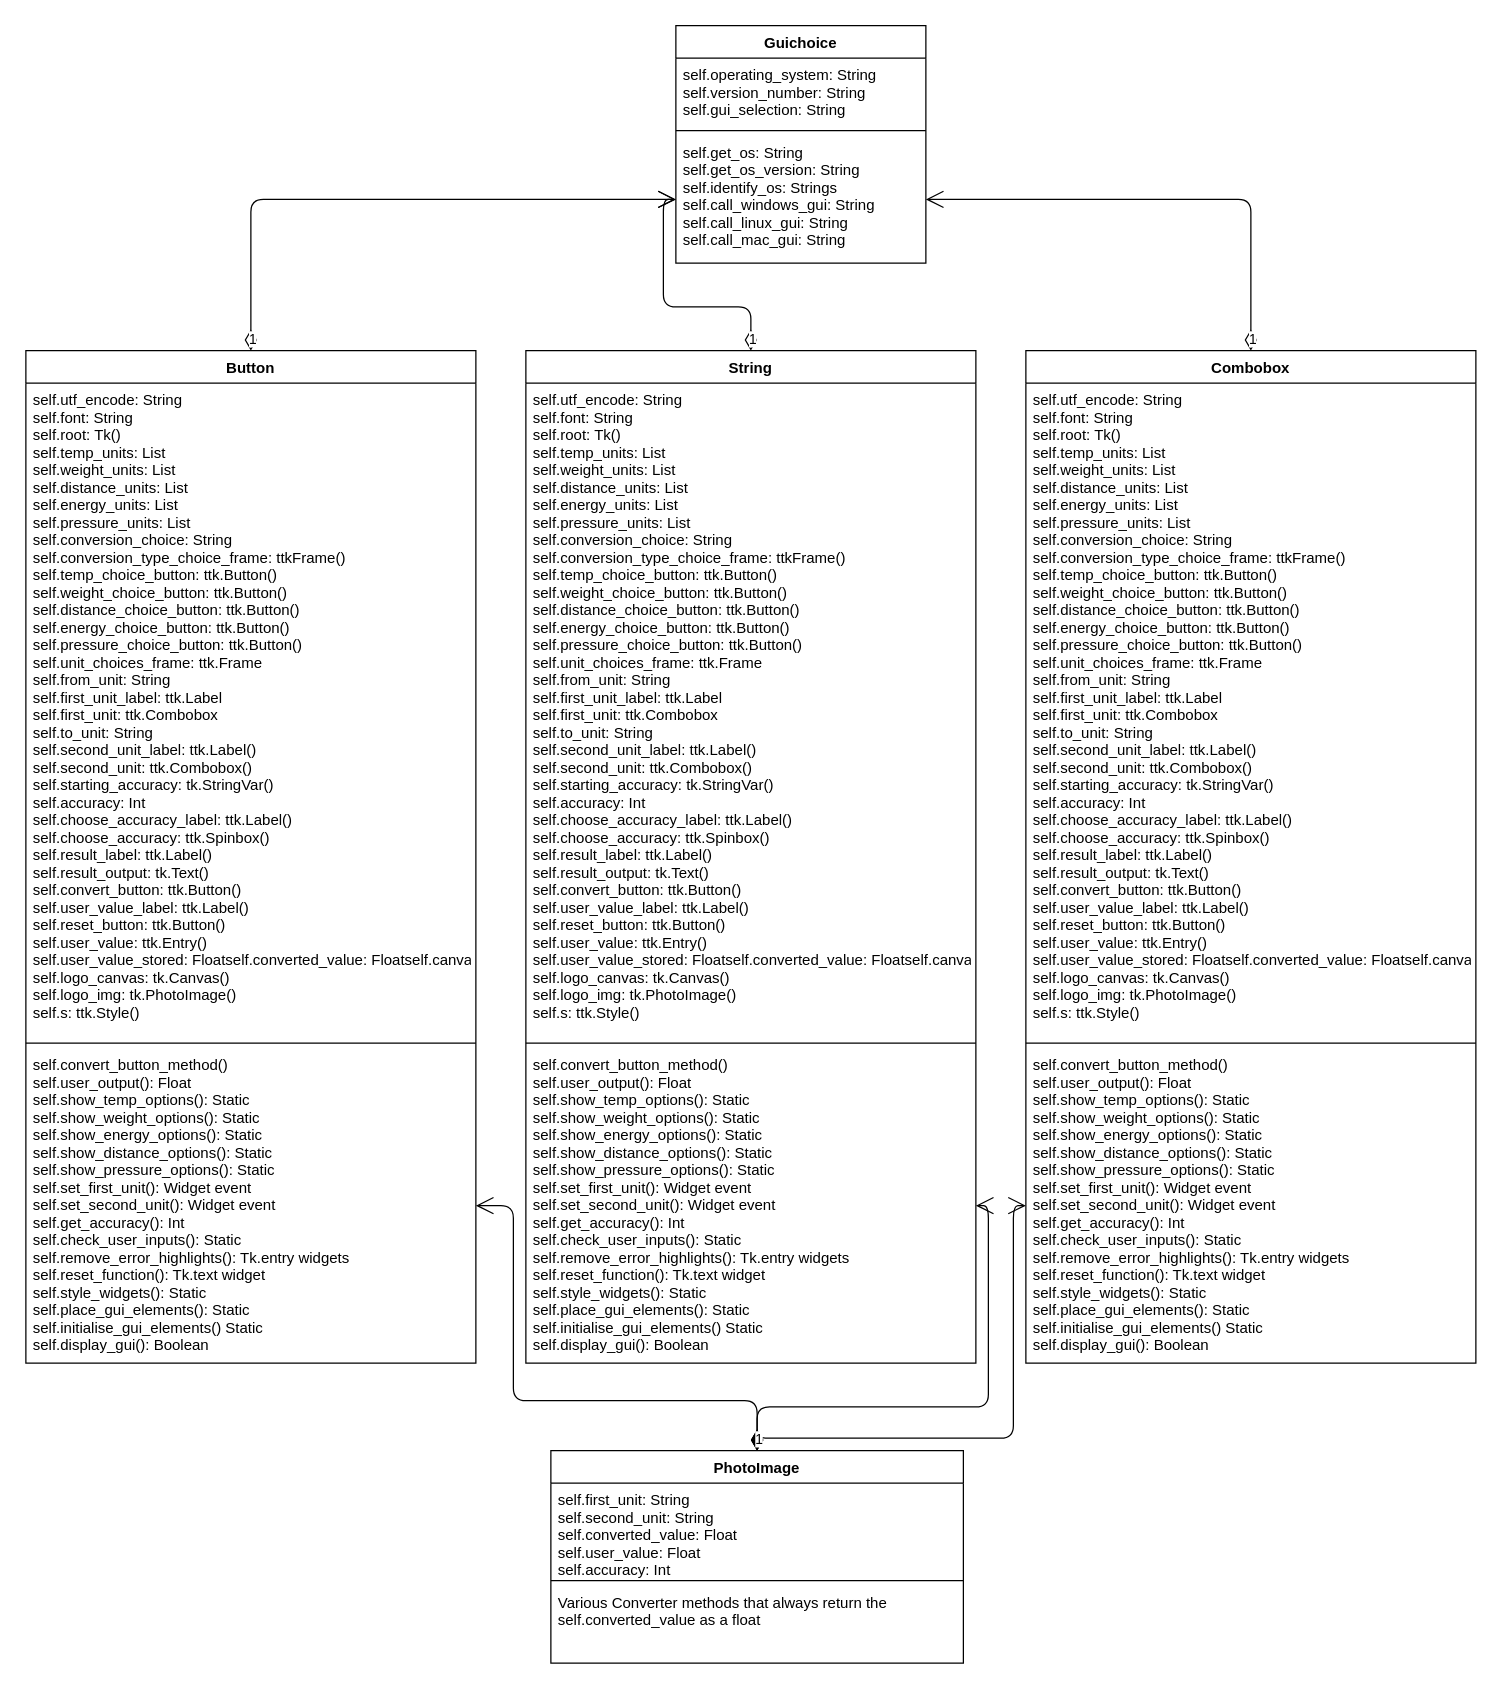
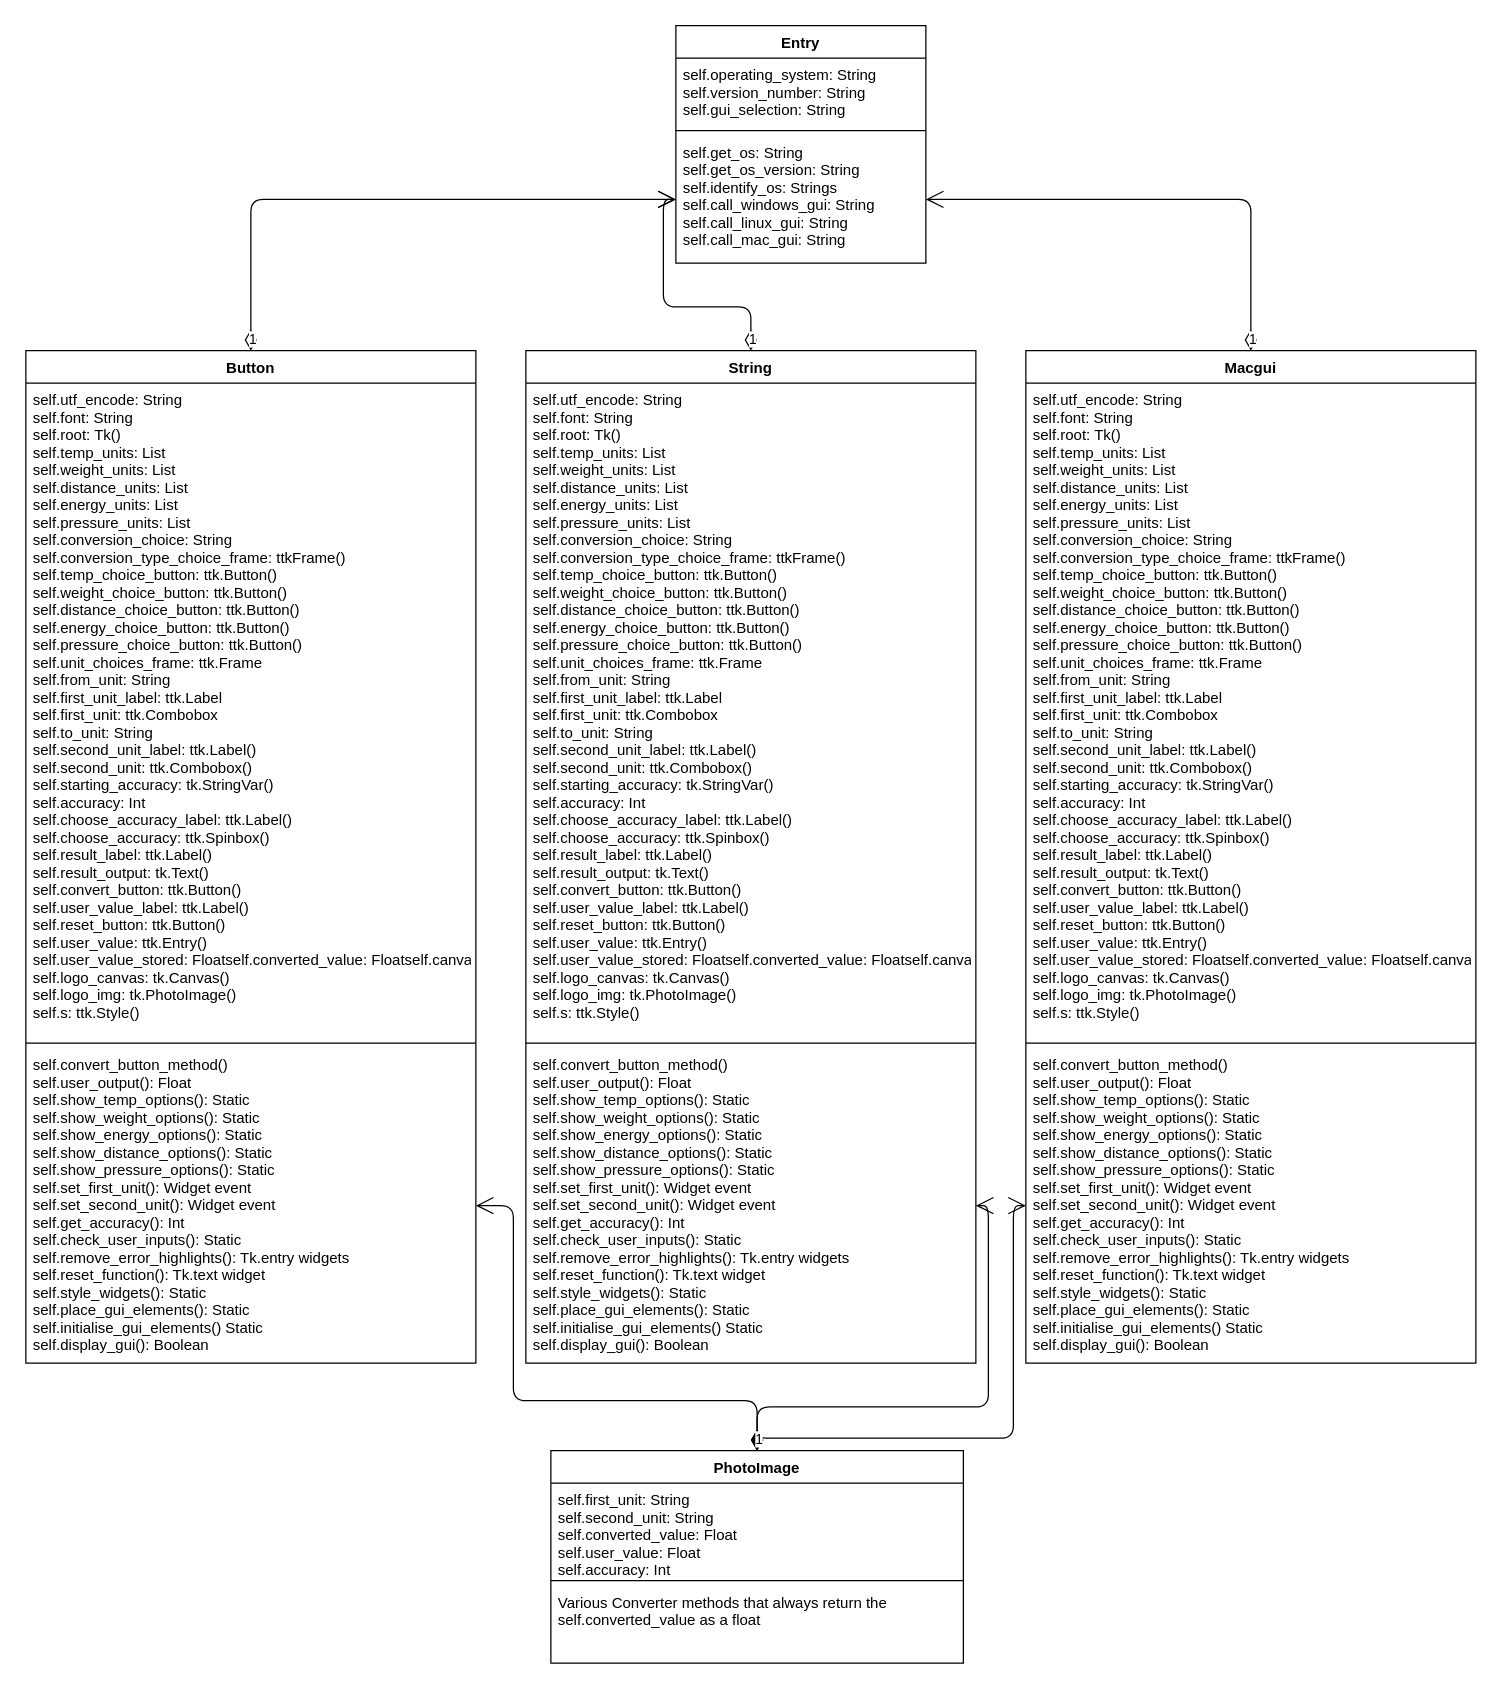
  <mxCell id="0" />
  <mxCell id="1" parent="0" />
- <mxCell id="2" value="Guichoice" style="swimlane;fontStyle=1;align=center;verticalAlign=top;childLayout=stackLayout;horizontal=1;startSize=26;horizontalStack=0;resizeParent=1;resizeParentMax=0;resizeLast=0;collapsible=1;marginBottom=0;" vertex="1" parent="1"><mxGeometry x="540" y="20" width="200" height="190" as="geometry" /></mxCell>
+ <mxCell id="2" value="Entry" style="swimlane;fontStyle=1;align=center;verticalAlign=top;childLayout=stackLayout;horizontal=1;startSize=26;horizontalStack=0;resizeParent=1;resizeParentMax=0;resizeLast=0;collapsible=1;marginBottom=0;" vertex="1" parent="1"><mxGeometry x="540" y="20" width="200" height="190" as="geometry" /></mxCell>
  <mxCell id="3" value="self.operating_system: String&#10;self.version_number: String&#10;self.gui_selection: String" style="text;strokeColor=none;fillColor=none;align=left;verticalAlign=top;spacingLeft=4;spacingRight=4;overflow=hidden;rotatable=0;points=[[0,0.5],[1,0.5]];portConstraint=eastwest;" vertex="1" parent="2"><mxGeometry y="26" width="200" height="54" as="geometry" /></mxCell>
  <mxCell id="4" value="" style="line;strokeWidth=1;fillColor=none;align=left;verticalAlign=middle;spacingTop=-1;spacingLeft=3;spacingRight=3;rotatable=0;labelPosition=right;points=[];portConstraint=eastwest;" vertex="1" parent="2"><mxGeometry y="80" width="200" height="8" as="geometry" /></mxCell>
  <mxCell id="5" value="self.get_os: String&#10;self.get_os_version: String&#10;self.identify_os: Strings&#10;self.call_windows_gui: String&#10;self.call_linux_gui: String&#10;self.call_mac_gui: String" style="text;strokeColor=none;fillColor=none;align=left;verticalAlign=top;spacingLeft=4;spacingRight=4;overflow=hidden;rotatable=0;points=[[0,0.5],[1,0.5]];portConstraint=eastwest;" vertex="1" parent="2"><mxGeometry y="88" width="200" height="102" as="geometry" /></mxCell>
  <mxCell id="6" value="Button" style="swimlane;fontStyle=1;align=center;verticalAlign=top;childLayout=stackLayout;horizontal=1;startSize=26;horizontalStack=0;resizeParent=1;resizeParentMax=0;resizeLast=0;collapsible=1;marginBottom=0;" vertex="1" parent="1"><mxGeometry x="20" y="280" width="360" height="810" as="geometry" /></mxCell>
  <mxCell id="7" value="self.utf_encode: String&#10;self.font: String&#10;self.root: Tk()&#10;self.temp_units: List&#10;self.weight_units: List&#10;self.distance_units: List&#10;self.energy_units: List&#10;self.pressure_units: List&#10;self.conversion_choice: String&#10;self.conversion_type_choice_frame: ttkFrame()&#10;self.temp_choice_button: ttk.Button()&#10;self.weight_choice_button: ttk.Button()&#10;self.distance_choice_button: ttk.Button()&#10;self.energy_choice_button: ttk.Button()&#10;self.pressure_choice_button: ttk.Button()&#10;self.unit_choices_frame: ttk.Frame&#10;self.from_unit: String&#10;self.first_unit_label: ttk.Label&#10;self.first_unit: ttk.Combobox&#10;self.to_unit: String&#10;self.second_unit_label: ttk.Label()&#10;self.second_unit: ttk.Combobox()&#10;self.starting_accuracy: tk.StringVar()&#10;self.accuracy: Int&#10;self.choose_accuracy_label: ttk.Label()&#10;self.choose_accuracy: ttk.Spinbox()&#10;self.result_label: ttk.Label()&#10;self.result_output: tk.Text()&#10;self.convert_button: ttk.Button()&#10;self.user_value_label: ttk.Label()&#10;self.reset_button: ttk.Button()&#10;self.user_value: ttk.Entry()&#10;self.user_value_stored: Floatself.converted_value: Floatself.canvas_window_frame: ttk.Frame()&#10;self.logo_canvas: tk.Canvas()&#10;self.logo_img: tk.PhotoImage()&#10;self.s: ttk.Style()" style="text;strokeColor=none;fillColor=none;align=left;verticalAlign=top;spacingLeft=4;spacingRight=4;overflow=hidden;rotatable=0;points=[[0,0.5],[1,0.5]];portConstraint=eastwest;" vertex="1" parent="6"><mxGeometry y="26" width="360" height="524" as="geometry" /></mxCell>
  <mxCell id="8" value="" style="line;strokeWidth=1;fillColor=none;align=left;verticalAlign=middle;spacingTop=-1;spacingLeft=3;spacingRight=3;rotatable=0;labelPosition=right;points=[];portConstraint=eastwest;" vertex="1" parent="6"><mxGeometry y="550" width="360" height="8" as="geometry" /></mxCell>
  <mxCell id="9" value="self.convert_button_method()&#10;self.user_output(): Float&#10;self.show_temp_options(): Static&#10;self.show_weight_options(): Static&#10;self.show_energy_options(): Static&#10;self.show_distance_options(): Static&#10;self.show_pressure_options(): Static&#10;self.set_first_unit(): Widget event&#10;self.set_second_unit(): Widget event&#10;self.get_accuracy(): Int&#10;self.check_user_inputs(): Static&#10;self.remove_error_highlights(): Tk.entry widgets&#10;self.reset_function(): Tk.text widget&#10;self.style_widgets(): Static&#10;self.place_gui_elements(): Static&#10;self.initialise_gui_elements() Static&#10;self.display_gui(): Boolean&#10;&#10;" style="text;strokeColor=none;fillColor=none;align=left;verticalAlign=top;spacingLeft=4;spacingRight=4;overflow=hidden;rotatable=0;points=[[0,0.5],[1,0.5]];portConstraint=eastwest;" vertex="1" parent="6"><mxGeometry y="558" width="360" height="252" as="geometry" /></mxCell>
  <mxCell id="10" value="PhotoImage" style="swimlane;fontStyle=1;align=center;verticalAlign=top;childLayout=stackLayout;horizontal=1;startSize=26;horizontalStack=0;resizeParent=1;resizeParentMax=0;resizeLast=0;collapsible=1;marginBottom=0;" vertex="1" parent="1"><mxGeometry x="440" y="1160" width="330" height="170" as="geometry" /></mxCell>
  <mxCell id="11" value="self.first_unit: String&#10;self.second_unit: String&#10;self.converted_value: Float&#10;self.user_value: Float&#10;self.accuracy: Int" style="text;strokeColor=none;fillColor=none;align=left;verticalAlign=top;spacingLeft=4;spacingRight=4;overflow=hidden;rotatable=0;points=[[0,0.5],[1,0.5]];portConstraint=eastwest;" vertex="1" parent="10"><mxGeometry y="26" width="330" height="74" as="geometry" /></mxCell>
  <mxCell id="12" value="" style="line;strokeWidth=1;fillColor=none;align=left;verticalAlign=middle;spacingTop=-1;spacingLeft=3;spacingRight=3;rotatable=0;labelPosition=right;points=[];portConstraint=eastwest;" vertex="1" parent="10"><mxGeometry y="100" width="330" height="8" as="geometry" /></mxCell>
  <mxCell id="13" value="Various Converter methods that always return the&#10;self.converted_value as a float" style="text;strokeColor=none;fillColor=none;align=left;verticalAlign=top;spacingLeft=4;spacingRight=4;overflow=hidden;rotatable=0;points=[[0,0.5],[1,0.5]];portConstraint=eastwest;" vertex="1" parent="10"><mxGeometry y="108" width="330" height="62" as="geometry" /></mxCell>
  <mxCell id="14" value="String" style="swimlane;fontStyle=1;align=center;verticalAlign=top;childLayout=stackLayout;horizontal=1;startSize=26;horizontalStack=0;resizeParent=1;resizeParentMax=0;resizeLast=0;collapsible=1;marginBottom=0;" vertex="1" parent="1"><mxGeometry x="420" y="280" width="360" height="810" as="geometry" /></mxCell>
  <mxCell id="15" value="self.utf_encode: String&#10;self.font: String&#10;self.root: Tk()&#10;self.temp_units: List&#10;self.weight_units: List&#10;self.distance_units: List&#10;self.energy_units: List&#10;self.pressure_units: List&#10;self.conversion_choice: String&#10;self.conversion_type_choice_frame: ttkFrame()&#10;self.temp_choice_button: ttk.Button()&#10;self.weight_choice_button: ttk.Button()&#10;self.distance_choice_button: ttk.Button()&#10;self.energy_choice_button: ttk.Button()&#10;self.pressure_choice_button: ttk.Button()&#10;self.unit_choices_frame: ttk.Frame&#10;self.from_unit: String&#10;self.first_unit_label: ttk.Label&#10;self.first_unit: ttk.Combobox&#10;self.to_unit: String&#10;self.second_unit_label: ttk.Label()&#10;self.second_unit: ttk.Combobox()&#10;self.starting_accuracy: tk.StringVar()&#10;self.accuracy: Int&#10;self.choose_accuracy_label: ttk.Label()&#10;self.choose_accuracy: ttk.Spinbox()&#10;self.result_label: ttk.Label()&#10;self.result_output: tk.Text()&#10;self.convert_button: ttk.Button()&#10;self.user_value_label: ttk.Label()&#10;self.reset_button: ttk.Button()&#10;self.user_value: ttk.Entry()&#10;self.user_value_stored: Floatself.converted_value: Floatself.canvas_window_frame: ttk.Frame()&#10;self.logo_canvas: tk.Canvas()&#10;self.logo_img: tk.PhotoImage()&#10;self.s: ttk.Style()" style="text;strokeColor=none;fillColor=none;align=left;verticalAlign=top;spacingLeft=4;spacingRight=4;overflow=hidden;rotatable=0;points=[[0,0.5],[1,0.5]];portConstraint=eastwest;" vertex="1" parent="14"><mxGeometry y="26" width="360" height="524" as="geometry" /></mxCell>
  <mxCell id="16" value="" style="line;strokeWidth=1;fillColor=none;align=left;verticalAlign=middle;spacingTop=-1;spacingLeft=3;spacingRight=3;rotatable=0;labelPosition=right;points=[];portConstraint=eastwest;" vertex="1" parent="14"><mxGeometry y="550" width="360" height="8" as="geometry" /></mxCell>
  <mxCell id="17" value="self.convert_button_method()&#10;self.user_output(): Float&#10;self.show_temp_options(): Static&#10;self.show_weight_options(): Static&#10;self.show_energy_options(): Static&#10;self.show_distance_options(): Static&#10;self.show_pressure_options(): Static&#10;self.set_first_unit(): Widget event&#10;self.set_second_unit(): Widget event&#10;self.get_accuracy(): Int&#10;self.check_user_inputs(): Static&#10;self.remove_error_highlights(): Tk.entry widgets&#10;self.reset_function(): Tk.text widget&#10;self.style_widgets(): Static&#10;self.place_gui_elements(): Static&#10;self.initialise_gui_elements() Static&#10;self.display_gui(): Boolean&#10;&#10;" style="text;strokeColor=none;fillColor=none;align=left;verticalAlign=top;spacingLeft=4;spacingRight=4;overflow=hidden;rotatable=0;points=[[0,0.5],[1,0.5]];portConstraint=eastwest;" vertex="1" parent="14"><mxGeometry y="558" width="360" height="252" as="geometry" /></mxCell>
- <mxCell id="18" value="Combobox" style="swimlane;fontStyle=1;align=center;verticalAlign=top;childLayout=stackLayout;horizontal=1;startSize=26;horizontalStack=0;resizeParent=1;resizeParentMax=0;resizeLast=0;collapsible=1;marginBottom=0;" vertex="1" parent="1"><mxGeometry x="820" y="280" width="360" height="810" as="geometry" /></mxCell>
+ <mxCell id="18" value="Macgui" style="swimlane;fontStyle=1;align=center;verticalAlign=top;childLayout=stackLayout;horizontal=1;startSize=26;horizontalStack=0;resizeParent=1;resizeParentMax=0;resizeLast=0;collapsible=1;marginBottom=0;" vertex="1" parent="1"><mxGeometry x="820" y="280" width="360" height="810" as="geometry" /></mxCell>
  <mxCell id="19" value="self.utf_encode: String&#10;self.font: String&#10;self.root: Tk()&#10;self.temp_units: List&#10;self.weight_units: List&#10;self.distance_units: List&#10;self.energy_units: List&#10;self.pressure_units: List&#10;self.conversion_choice: String&#10;self.conversion_type_choice_frame: ttkFrame()&#10;self.temp_choice_button: ttk.Button()&#10;self.weight_choice_button: ttk.Button()&#10;self.distance_choice_button: ttk.Button()&#10;self.energy_choice_button: ttk.Button()&#10;self.pressure_choice_button: ttk.Button()&#10;self.unit_choices_frame: ttk.Frame&#10;self.from_unit: String&#10;self.first_unit_label: ttk.Label&#10;self.first_unit: ttk.Combobox&#10;self.to_unit: String&#10;self.second_unit_label: ttk.Label()&#10;self.second_unit: ttk.Combobox()&#10;self.starting_accuracy: tk.StringVar()&#10;self.accuracy: Int&#10;self.choose_accuracy_label: ttk.Label()&#10;self.choose_accuracy: ttk.Spinbox()&#10;self.result_label: ttk.Label()&#10;self.result_output: tk.Text()&#10;self.convert_button: ttk.Button()&#10;self.user_value_label: ttk.Label()&#10;self.reset_button: ttk.Button()&#10;self.user_value: ttk.Entry()&#10;self.user_value_stored: Floatself.converted_value: Floatself.canvas_window_frame: ttk.Frame()&#10;self.logo_canvas: tk.Canvas()&#10;self.logo_img: tk.PhotoImage()&#10;self.s: ttk.Style()" style="text;strokeColor=none;fillColor=none;align=left;verticalAlign=top;spacingLeft=4;spacingRight=4;overflow=hidden;rotatable=0;points=[[0,0.5],[1,0.5]];portConstraint=eastwest;" vertex="1" parent="18"><mxGeometry y="26" width="360" height="524" as="geometry" /></mxCell>
  <mxCell id="20" value="" style="line;strokeWidth=1;fillColor=none;align=left;verticalAlign=middle;spacingTop=-1;spacingLeft=3;spacingRight=3;rotatable=0;labelPosition=right;points=[];portConstraint=eastwest;" vertex="1" parent="18"><mxGeometry y="550" width="360" height="8" as="geometry" /></mxCell>
  <mxCell id="21" value="self.convert_button_method()&#10;self.user_output(): Float&#10;self.show_temp_options(): Static&#10;self.show_weight_options(): Static&#10;self.show_energy_options(): Static&#10;self.show_distance_options(): Static&#10;self.show_pressure_options(): Static&#10;self.set_first_unit(): Widget event&#10;self.set_second_unit(): Widget event&#10;self.get_accuracy(): Int&#10;self.check_user_inputs(): Static&#10;self.remove_error_highlights(): Tk.entry widgets&#10;self.reset_function(): Tk.text widget&#10;self.style_widgets(): Static&#10;self.place_gui_elements(): Static&#10;self.initialise_gui_elements() Static&#10;self.display_gui(): Boolean&#10;&#10;" style="text;strokeColor=none;fillColor=none;align=left;verticalAlign=top;spacingLeft=4;spacingRight=4;overflow=hidden;rotatable=0;points=[[0,0.5],[1,0.5]];portConstraint=eastwest;" vertex="1" parent="18"><mxGeometry y="558" width="360" height="252" as="geometry" /></mxCell>
  <mxCell id="22" value="1" style="endArrow=open;html=1;endSize=12;startArrow=diamondThin;startSize=14;startFill=0;edgeStyle=orthogonalEdgeStyle;align=left;verticalAlign=bottom;exitX=0.5;exitY=0;exitDx=0;exitDy=0;entryX=0;entryY=0.5;entryDx=0;entryDy=0;" edge="1" parent="1" source="6" target="5"><mxGeometry x="-1" y="3" relative="1" as="geometry"><mxPoint x="240" y="130" as="sourcePoint" /><mxPoint x="400" y="130" as="targetPoint" /></mxGeometry></mxCell>
  <mxCell id="23" value="1" style="endArrow=open;html=1;endSize=12;startArrow=diamondThin;startSize=14;startFill=0;edgeStyle=orthogonalEdgeStyle;align=left;verticalAlign=bottom;exitX=0.5;exitY=0;exitDx=0;exitDy=0;" edge="1" parent="1" source="14" target="5"><mxGeometry x="-1" y="3" relative="1" as="geometry"><mxPoint x="560" y="250" as="sourcePoint" /><mxPoint x="720" y="250" as="targetPoint" /></mxGeometry></mxCell>
  <mxCell id="24" value="1" style="endArrow=open;html=1;endSize=12;startArrow=diamondThin;startSize=14;startFill=0;edgeStyle=orthogonalEdgeStyle;align=left;verticalAlign=bottom;exitX=0.5;exitY=0;exitDx=0;exitDy=0;entryX=1;entryY=0.5;entryDx=0;entryDy=0;" edge="1" parent="1" source="18" target="5"><mxGeometry x="-1" y="3" relative="1" as="geometry"><mxPoint x="910" y="110" as="sourcePoint" /><mxPoint x="1070" y="110" as="targetPoint" /></mxGeometry></mxCell>
  <mxCell id="25" value="1" style="endArrow=open;html=1;endSize=12;startArrow=diamondThin;startSize=14;startFill=1;edgeStyle=orthogonalEdgeStyle;align=left;verticalAlign=bottom;" edge="1" parent="1" source="10" target="17"><mxGeometry x="-1" y="3" relative="1" as="geometry"><mxPoint x="570" y="1120" as="sourcePoint" /><mxPoint x="730" y="1120" as="targetPoint" /></mxGeometry></mxCell>
  <mxCell id="26" value="1" style="endArrow=open;html=1;endSize=12;startArrow=diamondThin;startSize=14;startFill=1;edgeStyle=orthogonalEdgeStyle;align=left;verticalAlign=bottom;entryX=1;entryY=0.5;entryDx=0;entryDy=0;exitX=0.5;exitY=0;exitDx=0;exitDy=0;" edge="1" parent="1" source="10" target="9"><mxGeometry x="-1" y="3" relative="1" as="geometry"><mxPoint x="190" y="1200" as="sourcePoint" /><mxPoint x="350" y="1200" as="targetPoint" /><Array as="points"><mxPoint x="605" y="1120" /><mxPoint x="410" y="1120" /><mxPoint x="410" y="964" /></Array></mxGeometry></mxCell>
  <mxCell id="27" value="1" style="endArrow=open;html=1;endSize=12;startArrow=diamondThin;startSize=14;startFill=1;edgeStyle=orthogonalEdgeStyle;align=left;verticalAlign=bottom;exitX=0.5;exitY=0;exitDx=0;exitDy=0;entryX=0;entryY=0.5;entryDx=0;entryDy=0;" edge="1" parent="1" source="10" target="21"><mxGeometry x="-1" y="3" relative="1" as="geometry"><mxPoint x="830" y="1170" as="sourcePoint" /><mxPoint x="990" y="1170" as="targetPoint" /><Array as="points"><mxPoint x="605" y="1150" /><mxPoint x="810" y="1150" /><mxPoint x="810" y="964" /></Array></mxGeometry></mxCell>
